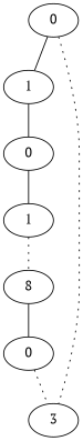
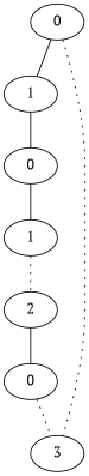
  graph {
    fontname="PT Serif"
    node [fontname="PT Serif"]
    edge [fontname="PT Serif"]
    n1 [label=0]
    n2 [label=1]
    n3 [label=3]
    n4 [label=0]
    n5 [label=1]
-   n6 [label=8]
+   n6 [label=2]
    n7 [label=0]
    n1 -- n2
    n1 -- n3 [style=dotted]
    n2 -- n4
    n4 -- n5
    n5 -- n6 [style=dotted]
    n6 -- n7
    n7 -- n3 [style=dotted]
  }
